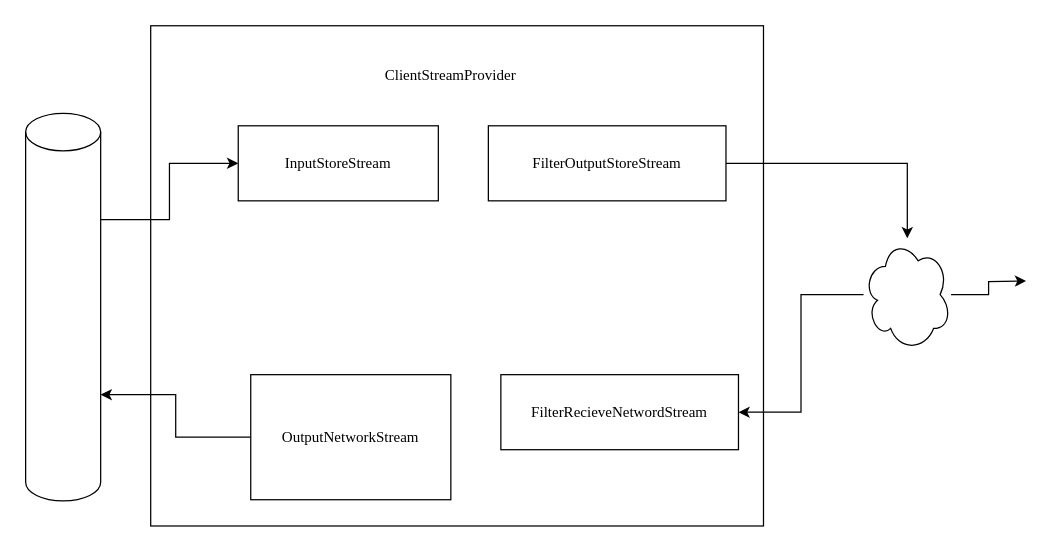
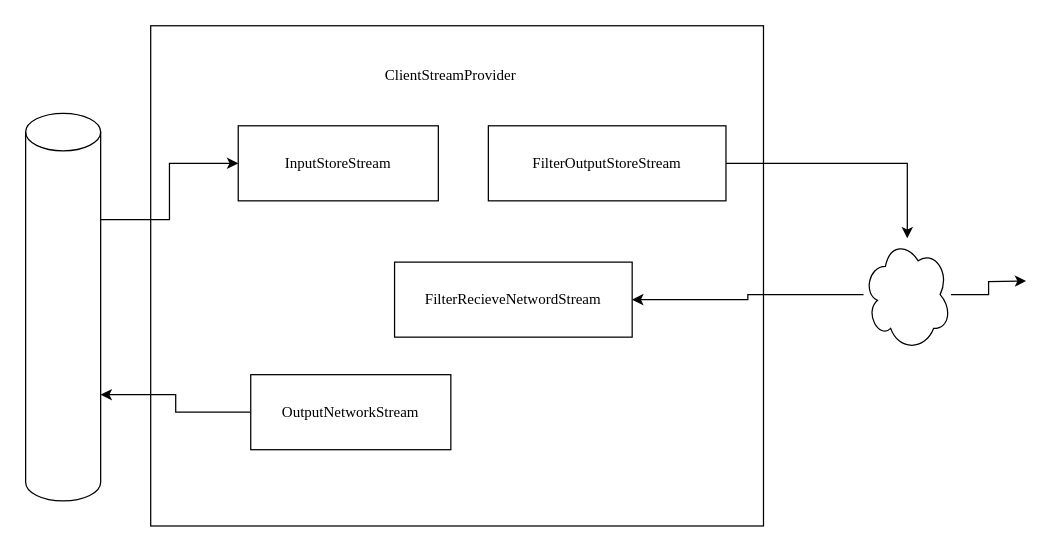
  <mxCell id="0" />
  <mxCell id="1" parent="0" />
  <mxCell id="2" value="" style="rounded=0;whiteSpace=wrap;html=1;" vertex="1" parent="1"><mxGeometry x="120" y="20" width="490" height="400" as="geometry" /></mxCell>
  <mxCell id="3" style="edgeStyle=orthogonalEdgeStyle;rounded=0;orthogonalLoop=1;jettySize=auto;html=1;" edge="1" parent="1" source="4"><mxGeometry relative="1" as="geometry"><mxPoint x="820" y="224" as="targetPoint" /></mxGeometry></mxCell>
  <mxCell id="4" value="" style="ellipse;shape=cloud;whiteSpace=wrap;html=1;" vertex="1" parent="1"><mxGeometry x="690" y="190" width="70" height="90" as="geometry" /></mxCell>
  <mxCell id="5" style="edgeStyle=orthogonalEdgeStyle;rounded=0;orthogonalLoop=1;jettySize=auto;html=1;exitX=1;exitY=0;exitDx=0;exitDy=85;exitPerimeter=0;" edge="1" parent="1" source="6" target="7"><mxGeometry relative="1" as="geometry"><mxPoint x="180" y="130" as="targetPoint" /></mxGeometry></mxCell>
  <mxCell id="6" value="" style="shape=cylinder3;whiteSpace=wrap;html=1;boundedLbl=1;backgroundOutline=1;size=15;" vertex="1" parent="1"><mxGeometry x="20" y="90" width="60" height="310" as="geometry" /></mxCell>
  <mxCell id="7" value="&lt;p class=&quot;p1&quot; style=&quot;margin: 0px ; font-stretch: normal ; line-height: normal ; font-family: &amp;#34;menlo&amp;#34;&quot;&gt;InputStoreStream&lt;/p&gt;" style="rounded=0;whiteSpace=wrap;html=1;" vertex="1" parent="1"><mxGeometry x="190" y="100" width="160" height="60" as="geometry" /></mxCell>
  <mxCell id="8" style="edgeStyle=orthogonalEdgeStyle;rounded=0;orthogonalLoop=1;jettySize=auto;html=1;exitX=1;exitY=0.5;exitDx=0;exitDy=0;" edge="1" parent="1" source="10" target="4"><mxGeometry relative="1" as="geometry"><mxPoint x="490" y="150" as="sourcePoint" /></mxGeometry></mxCell>
  <mxCell id="9" value="&lt;p class=&quot;p1&quot; style=&quot;margin: 0px ; font-stretch: normal ; line-height: normal ; font-family: &amp;#34;menlo&amp;#34;&quot;&gt;&lt;span class=&quot;s1&quot;&gt;ClientStreamProvider&lt;/span&gt;&lt;/p&gt;" style="text;html=1;strokeColor=none;fillColor=none;align=center;verticalAlign=middle;whiteSpace=wrap;rounded=0;" vertex="1" parent="1"><mxGeometry x="300" y="50" width="120" height="20" as="geometry" /></mxCell>
  <mxCell id="10" value="&lt;p class=&quot;p1&quot; style=&quot;margin: 0px ; font-stretch: normal ; line-height: normal ; font-family: &amp;#34;menlo&amp;#34;&quot;&gt;FilterOutputStoreStream&lt;/p&gt;" style="rounded=0;whiteSpace=wrap;html=1;" vertex="1" parent="1"><mxGeometry x="390" y="100" width="190" height="60" as="geometry" /></mxCell>
  <mxCell id="11" style="edgeStyle=orthogonalEdgeStyle;rounded=0;orthogonalLoop=1;jettySize=auto;html=1;exitX=0.5;exitY=1;exitDx=0;exitDy=0;" edge="1" parent="1" source="2" target="2"><mxGeometry relative="1" as="geometry" /></mxCell>
  <mxCell id="12" style="edgeStyle=orthogonalEdgeStyle;rounded=0;orthogonalLoop=1;jettySize=auto;html=1;exitX=0;exitY=0.5;exitDx=0;exitDy=0;entryX=1;entryY=0;entryDx=0;entryDy=225;entryPerimeter=0;" edge="1" parent="1" source="13" target="6"><mxGeometry relative="1" as="geometry" /></mxCell>
- <mxCell id="13" value="&lt;p class=&quot;p1&quot; style=&quot;margin: 0px ; font-stretch: normal ; line-height: normal ; font-family: &amp;#34;menlo&amp;#34;&quot;&gt;OutputNetworkStream&lt;/p&gt;" style="rounded=0;whiteSpace=wrap;html=1;" vertex="1" parent="1"><mxGeometry x="200" y="299" width="160" height="100" as="geometry" /></mxCell>
- <mxCell id="14" value="&lt;p class=&quot;p1&quot; style=&quot;margin: 0px ; font-stretch: normal ; line-height: normal ; font-family: &amp;#34;menlo&amp;#34;&quot;&gt;FilterRecieveNetwordStream&lt;/p&gt;" style="rounded=0;whiteSpace=wrap;html=1;" vertex="1" parent="1"><mxGeometry x="400" y="299" width="190" height="60" as="geometry" /></mxCell>
+ <mxCell id="13" value="&lt;p class=&quot;p1&quot; style=&quot;margin: 0px ; font-stretch: normal ; line-height: normal ; font-family: &amp;#34;menlo&amp;#34;&quot;&gt;OutputNetworkStream&lt;/p&gt;" style="rounded=0;whiteSpace=wrap;html=1;" vertex="1" parent="1"><mxGeometry x="200" y="299" width="160" height="60" as="geometry" /></mxCell>
+ <mxCell id="14" value="&lt;p class=&quot;p1&quot; style=&quot;margin: 0px ; font-stretch: normal ; line-height: normal ; font-family: &amp;#34;menlo&amp;#34;&quot;&gt;FilterRecieveNetwordStream&lt;/p&gt;" style="rounded=0;whiteSpace=wrap;html=1;" vertex="1" parent="1"><mxGeometry x="315" y="209" width="190" height="60" as="geometry" /></mxCell>
  <mxCell id="15" style="edgeStyle=orthogonalEdgeStyle;rounded=0;orthogonalLoop=1;jettySize=auto;html=1;exitX=0.5;exitY=1;exitDx=0;exitDy=0;" edge="1" parent="1"><mxGeometry relative="1" as="geometry"><mxPoint x="375" y="399" as="sourcePoint" /><mxPoint x="375" y="399" as="targetPoint" /></mxGeometry></mxCell>
  <mxCell id="16" style="edgeStyle=orthogonalEdgeStyle;rounded=0;orthogonalLoop=1;jettySize=auto;html=1;entryX=1;entryY=0.5;entryDx=0;entryDy=0;" edge="1" parent="1" source="4" target="14"><mxGeometry relative="1" as="geometry" /></mxCell>
